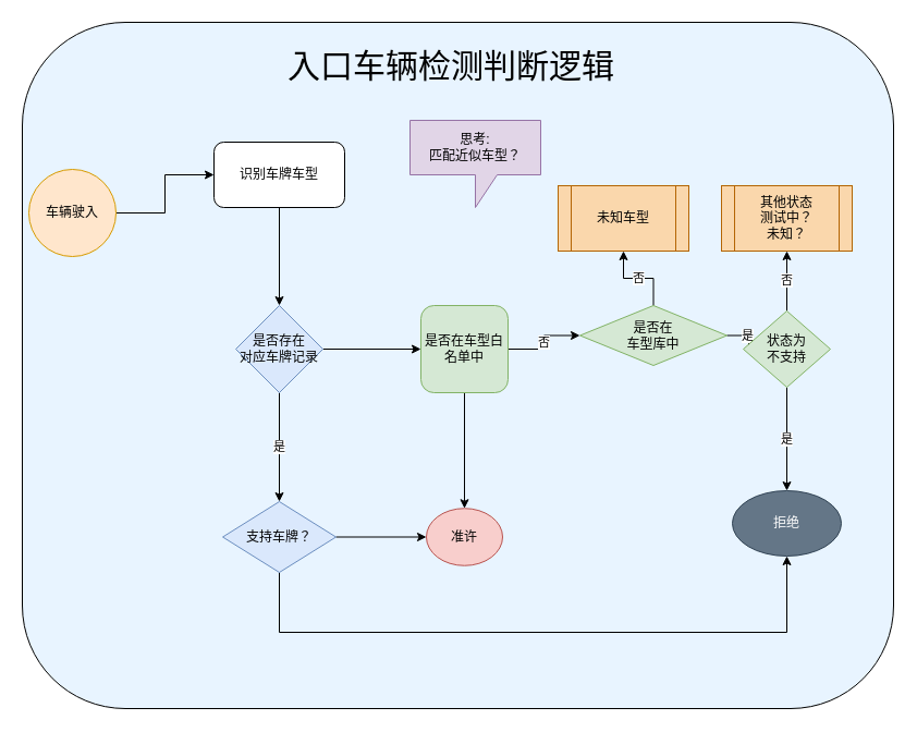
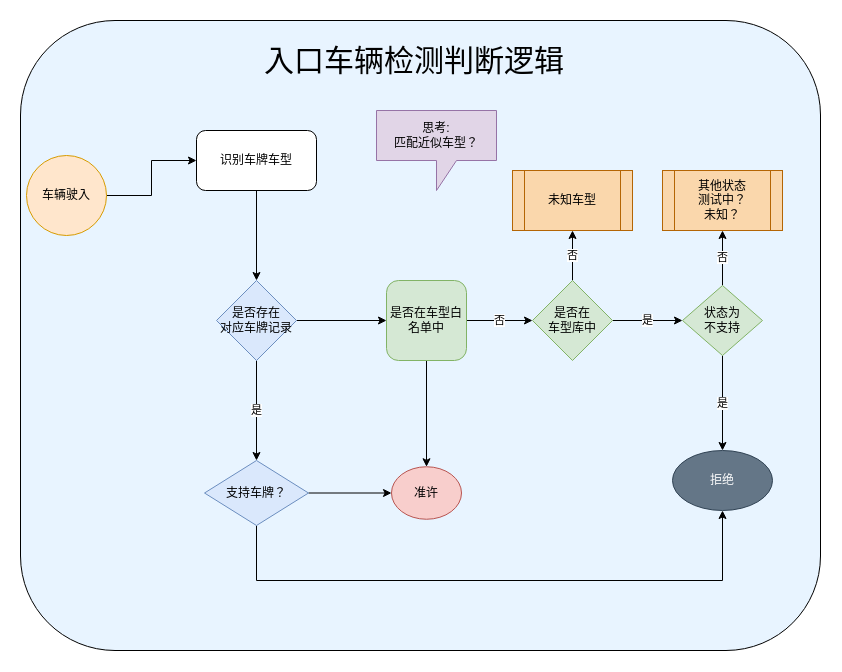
  <mxCell id="0" />
  <mxCell id="1" parent="0" />
  <mxCell id="2" value="" style="rounded=1;whiteSpace=wrap;html=1;fillColor=#E8F4FF;" vertex="1" parent="1"><mxGeometry x="20" y="20" width="800" height="630" as="geometry" /></mxCell>
  <mxCell id="3" style="edgeStyle=orthogonalEdgeStyle;rounded=0;orthogonalLoop=1;jettySize=auto;html=1;entryX=0;entryY=0.5;entryDx=0;entryDy=0;" edge="1" parent="1" source="4" target="6"><mxGeometry relative="1" as="geometry" /></mxCell>
  <mxCell id="4" value="车辆驶入" style="ellipse;whiteSpace=wrap;html=1;aspect=fixed;fillColor=#ffe6cc;strokeColor=#d79b00;" vertex="1" parent="1"><mxGeometry x="26" y="155" width="80" height="80" as="geometry" /></mxCell>
  <mxCell id="5" value="" style="edgeStyle=orthogonalEdgeStyle;rounded=0;orthogonalLoop=1;jettySize=auto;html=1;" edge="1" parent="1" source="6" target="12"><mxGeometry relative="1" as="geometry" /></mxCell>
  <mxCell id="6" value="识别车牌车型" style="rounded=1;whiteSpace=wrap;html=1;" vertex="1" parent="1"><mxGeometry x="196" y="130" width="120" height="60" as="geometry" /></mxCell>
  <mxCell id="7" value="否" style="edgeStyle=orthogonalEdgeStyle;rounded=0;orthogonalLoop=1;jettySize=auto;html=1;entryX=0;entryY=0.5;entryDx=0;entryDy=0;" edge="1" parent="1" source="9" target="20"><mxGeometry relative="1" as="geometry"><mxPoint x="542" y="320" as="targetPoint" /></mxGeometry></mxCell>
  <mxCell id="8" style="edgeStyle=orthogonalEdgeStyle;rounded=0;orthogonalLoop=1;jettySize=auto;html=1;entryX=0.5;entryY=0;entryDx=0;entryDy=0;" edge="1" parent="1" source="9" target="13"><mxGeometry relative="1" as="geometry" /></mxCell>
  <mxCell id="9" value="是否在车型白名单中" style="whiteSpace=wrap;html=1;fillColor=#d5e8d4;strokeColor=#82b366;rounded=1;" vertex="1" parent="1"><mxGeometry x="386" y="280" width="80" height="80" as="geometry" /></mxCell>
  <mxCell id="10" value="是" style="edgeStyle=orthogonalEdgeStyle;rounded=0;orthogonalLoop=1;jettySize=auto;html=1;entryX=0.5;entryY=0;entryDx=0;entryDy=0;" edge="1" parent="1" source="12" target="16"><mxGeometry relative="1" as="geometry" /></mxCell>
  <mxCell id="11" style="edgeStyle=orthogonalEdgeStyle;rounded=0;orthogonalLoop=1;jettySize=auto;html=1;entryX=0;entryY=0.5;entryDx=0;entryDy=0;" edge="1" parent="1" source="12" target="9"><mxGeometry relative="1" as="geometry" /></mxCell>
  <mxCell id="12" value="是否存在&lt;br style=&quot;box-sizing: content-box ; margin: 0px ; padding: 0px&quot;&gt;对应车牌记录" style="rhombus;whiteSpace=wrap;html=1;fillColor=#dae8fc;strokeColor=#6c8ebf;" vertex="1" parent="1"><mxGeometry x="216" y="280" width="80" height="80" as="geometry" /></mxCell>
  <mxCell id="13" value="准许" style="ellipse;whiteSpace=wrap;html=1;fillColor=#f8cecc;strokeColor=#b85450;" vertex="1" parent="1"><mxGeometry x="391" y="466.25" width="70" height="52.5" as="geometry" /></mxCell>
  <mxCell id="14" style="edgeStyle=orthogonalEdgeStyle;rounded=0;orthogonalLoop=1;jettySize=auto;html=1;entryX=0;entryY=0.5;entryDx=0;entryDy=0;" edge="1" parent="1" source="16" target="13"><mxGeometry relative="1" as="geometry" /></mxCell>
  <mxCell id="15" style="edgeStyle=orthogonalEdgeStyle;rounded=0;orthogonalLoop=1;jettySize=auto;html=1;entryX=0.5;entryY=1;entryDx=0;entryDy=0;" edge="1" parent="1" source="16" target="17"><mxGeometry relative="1" as="geometry"><Array as="points"><mxPoint x="256" y="580" /><mxPoint x="722" y="580" /></Array></mxGeometry></mxCell>
  <mxCell id="16" value="支持车牌？" style="rhombus;whiteSpace=wrap;html=1;fillColor=#dae8fc;strokeColor=#6c8ebf;" vertex="1" parent="1"><mxGeometry x="204" y="460" width="104" height="65" as="geometry" /></mxCell>
  <mxCell id="17" value="拒绝" style="ellipse;whiteSpace=wrap;html=1;fillColor=#647687;fontColor=#ffffff;strokeColor=#314354;" vertex="1" parent="1"><mxGeometry x="672" y="450" width="100" height="60" as="geometry" /></mxCell>
  <mxCell id="18" value="是" style="edgeStyle=orthogonalEdgeStyle;rounded=0;orthogonalLoop=1;jettySize=auto;html=1;entryX=0;entryY=0.5;entryDx=0;entryDy=0;" edge="1" parent="1" source="20" target="23"><mxGeometry relative="1" as="geometry" /></mxCell>
  <mxCell id="19" value="否" style="edgeStyle=orthogonalEdgeStyle;rounded=0;orthogonalLoop=1;jettySize=auto;html=1;entryX=0.5;entryY=1;entryDx=0;entryDy=0;" edge="1" parent="1" source="20" target="24"><mxGeometry relative="1" as="geometry" /></mxCell>
- <mxCell id="20" value="是否在&lt;br&gt;车型库中" style="rhombus;whiteSpace=wrap;html=1;fillColor=#d5e8d4;strokeColor=#82b366;" vertex="1" parent="1"><mxGeometry x="532" y="280" width="135" height="55" as="geometry" /></mxCell>
+ <mxCell id="20" value="是否在&lt;br&gt;车型库中" style="rhombus;whiteSpace=wrap;html=1;fillColor=#d5e8d4;strokeColor=#82b366;" vertex="1" parent="1"><mxGeometry x="532" y="280" width="80" height="80" as="geometry" /></mxCell>
  <mxCell id="21" value="否" style="edgeStyle=orthogonalEdgeStyle;rounded=0;orthogonalLoop=1;jettySize=auto;html=1;entryX=0.5;entryY=1;entryDx=0;entryDy=0;" edge="1" parent="1" source="23" target="25"><mxGeometry relative="1" as="geometry" /></mxCell>
  <mxCell id="22" value="是" style="edgeStyle=orthogonalEdgeStyle;rounded=0;orthogonalLoop=1;jettySize=auto;html=1;entryX=0.5;entryY=0;entryDx=0;entryDy=0;" edge="1" parent="1" source="23" target="17"><mxGeometry relative="1" as="geometry" /></mxCell>
  <mxCell id="23" value="状态为&lt;br&gt;不支持" style="rhombus;whiteSpace=wrap;html=1;fillColor=#d5e8d4;strokeColor=#82b366;" vertex="1" parent="1"><mxGeometry x="682" y="285" width="80" height="70" as="geometry" /></mxCell>
  <mxCell id="24" value="未知车型" style="shape=process;whiteSpace=wrap;html=1;backgroundOutline=1;fillColor=#fad7ac;strokeColor=#b46504;" vertex="1" parent="1"><mxGeometry x="512" y="170" width="120" height="60" as="geometry" /></mxCell>
  <mxCell id="25" value="其他状态&lt;br&gt;测试中？&lt;br&gt;未知？" style="shape=process;whiteSpace=wrap;html=1;backgroundOutline=1;fillColor=#fad7ac;strokeColor=#b46504;" vertex="1" parent="1"><mxGeometry x="662" y="170" width="120" height="60" as="geometry" /></mxCell>
  <mxCell id="26" value="思考:&lt;br&gt;匹配近似车型？" style="shape=callout;whiteSpace=wrap;html=1;perimeter=calloutPerimeter;fillColor=#e1d5e7;strokeColor=#9673a6;" vertex="1" parent="1"><mxGeometry x="376" y="110" width="120" height="80" as="geometry" /></mxCell>
  <mxCell id="27" value="&lt;font style=&quot;font-size: 30px;&quot;&gt;入口车辆检测判断逻辑&lt;/font&gt;" style="text;html=1;strokeColor=none;fillColor=none;align=center;verticalAlign=middle;whiteSpace=wrap;rounded=0;" vertex="1" parent="1"><mxGeometry x="244" y="50" width="340" height="20" as="geometry" /></mxCell>
